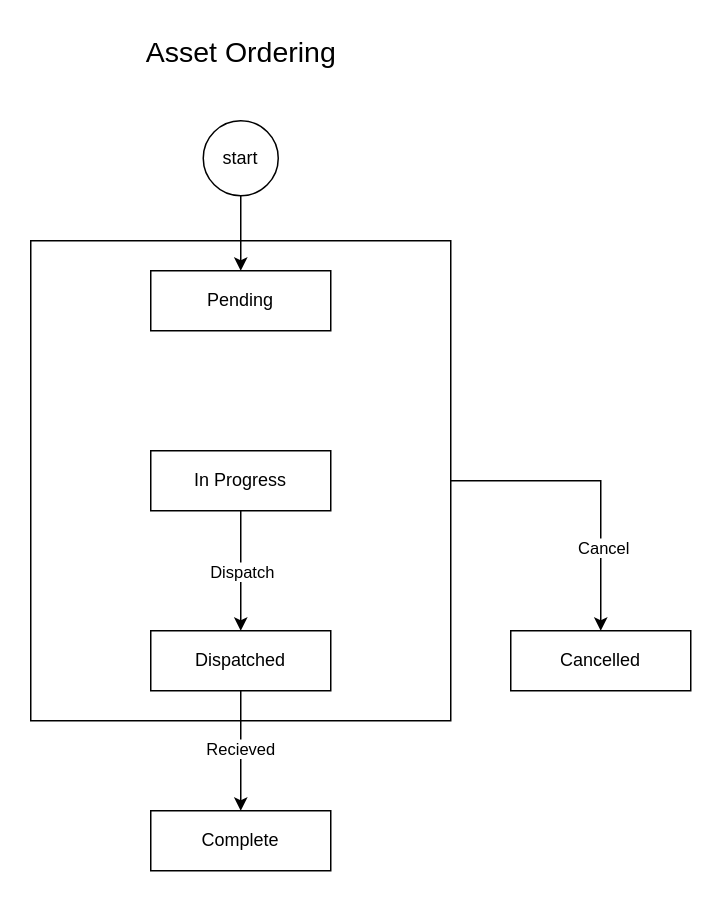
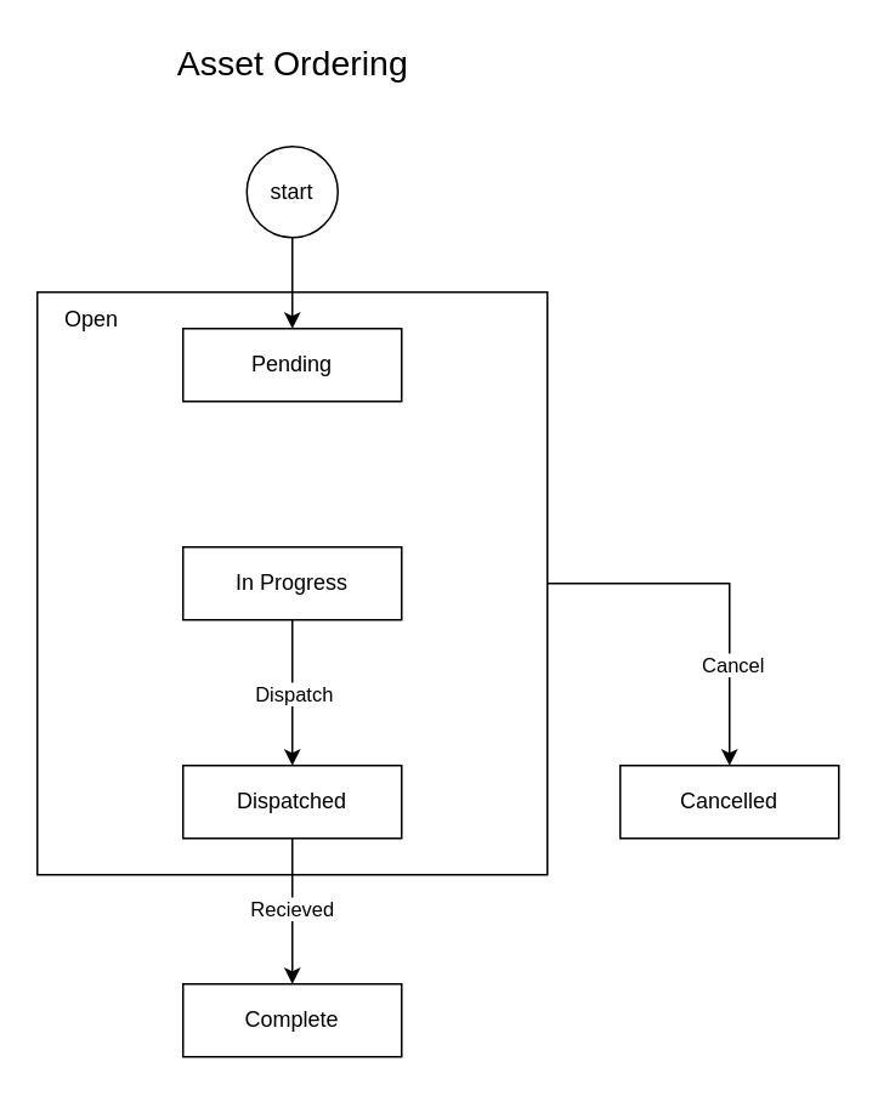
  <mxCell id="0" />
  <mxCell id="1" parent="0" />
  <mxCell id="2" style="edgeStyle=orthogonalEdgeStyle;rounded=0;orthogonalLoop=1;jettySize=auto;html=1;exitX=1;exitY=0.5;exitDx=0;exitDy=0;entryX=0.5;entryY=0;entryDx=0;entryDy=0;" edge="1" parent="1" source="4" target="15"><mxGeometry relative="1" as="geometry" /></mxCell>
  <mxCell id="3" value="Cancel" style="edgeLabel;html=1;align=center;verticalAlign=middle;resizable=0;points=[];" vertex="1" connectable="0" parent="2"><mxGeometry x="0.438" y="1" relative="1" as="geometry"><mxPoint as="offset" /></mxGeometry></mxCell>
  <mxCell id="4" value="" style="rounded=0;whiteSpace=wrap;html=1;" vertex="1" parent="1"><mxGeometry x="20" y="160" width="280" height="320" as="geometry" /></mxCell>
  <mxCell id="5" style="edgeStyle=orthogonalEdgeStyle;rounded=0;orthogonalLoop=1;jettySize=auto;html=1;exitX=0.5;exitY=1;exitDx=0;exitDy=0;entryX=0.5;entryY=0;entryDx=0;entryDy=0;" edge="1" parent="1" source="6" target="7"><mxGeometry relative="1" as="geometry" /></mxCell>
  <mxCell id="6" value="start" style="ellipse;whiteSpace=wrap;html=1;" vertex="1" parent="1"><mxGeometry x="135" y="80" width="50" height="50" as="geometry" /></mxCell>
  <mxCell id="7" value="Pending" style="rounded=0;whiteSpace=wrap;html=1;" vertex="1" parent="1"><mxGeometry x="100" y="180" width="120" height="40" as="geometry" /></mxCell>
  <mxCell id="8" style="edgeStyle=orthogonalEdgeStyle;rounded=0;orthogonalLoop=1;jettySize=auto;html=1;exitX=0.5;exitY=1;exitDx=0;exitDy=0;entryX=0.5;entryY=0;entryDx=0;entryDy=0;" edge="1" parent="1" source="10" target="13"><mxGeometry relative="1" as="geometry" /></mxCell>
  <mxCell id="9" value="Dispatch" style="edgeLabel;html=1;align=center;verticalAlign=middle;resizable=0;points=[];" vertex="1" connectable="0" parent="8"><mxGeometry relative="1" as="geometry"><mxPoint as="offset" /></mxGeometry></mxCell>
  <mxCell id="10" value="In Progress" style="rounded=0;whiteSpace=wrap;html=1;" vertex="1" parent="1"><mxGeometry x="100" y="300" width="120" height="40" as="geometry" /></mxCell>
  <mxCell id="11" style="edgeStyle=orthogonalEdgeStyle;rounded=0;orthogonalLoop=1;jettySize=auto;html=1;exitX=0.5;exitY=1;exitDx=0;exitDy=0;" edge="1" parent="1" source="13" target="14"><mxGeometry relative="1" as="geometry" /></mxCell>
  <mxCell id="12" value="Recieved" style="edgeLabel;html=1;align=center;verticalAlign=middle;resizable=0;points=[];" vertex="1" connectable="0" parent="11"><mxGeometry x="-0.05" y="-1" relative="1" as="geometry"><mxPoint as="offset" /></mxGeometry></mxCell>
  <mxCell id="13" value="Dispatched" style="rounded=0;whiteSpace=wrap;html=1;" vertex="1" parent="1"><mxGeometry x="100" y="420" width="120" height="40" as="geometry" /></mxCell>
  <mxCell id="14" value="Complete" style="rounded=0;whiteSpace=wrap;html=1;" vertex="1" parent="1"><mxGeometry x="100" y="540" width="120" height="40" as="geometry" /></mxCell>
  <mxCell id="15" value="Cancelled" style="rounded=0;whiteSpace=wrap;html=1;" vertex="1" parent="1"><mxGeometry x="340" y="420" width="120" height="40" as="geometry" /></mxCell>
+ <mxCell id="16" value="Open" style="text;html=1;strokeColor=none;fillColor=none;align=center;verticalAlign=middle;whiteSpace=wrap;rounded=0;" vertex="1" parent="1"><mxGeometry x="20" y="160" width="60" height="30" as="geometry" /></mxCell>
  <mxCell id="17" value="Asset Ordering" style="text;html=1;strokeColor=none;fillColor=none;align=center;verticalAlign=middle;rounded=0;fontSize=19;" vertex="1" parent="1"><mxGeometry x="130" y="20" width="60" height="30" as="geometry" /></mxCell>
